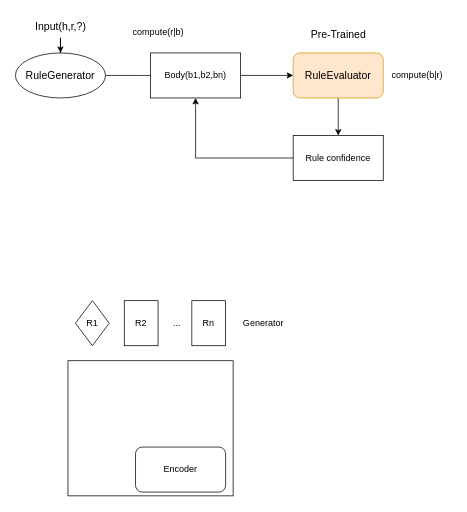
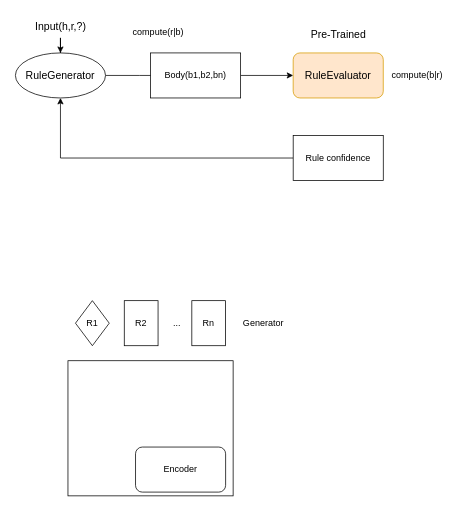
  <mxCell id="0" />
  <mxCell id="1" parent="0" />
  <mxCell id="2" value="" style="rounded=0;whiteSpace=wrap;html=1;" vertex="1" parent="1"><mxGeometry x="90" y="480" width="220" height="180" as="geometry" /></mxCell>
  <mxCell id="3" style="edgeStyle=orthogonalEdgeStyle;rounded=0;orthogonalLoop=1;jettySize=auto;html=1;" edge="1" parent="1" source="4"><mxGeometry relative="1" as="geometry"><mxPoint x="230" y="100" as="targetPoint" /></mxGeometry></mxCell>
  <mxCell id="4" value="&lt;font style=&quot;font-size: 14px;&quot;&gt;RuleGenerator&lt;/font&gt;" style="ellipse;whiteSpace=wrap;html=1;" vertex="1" parent="1"><mxGeometry x="20" y="70" width="120" height="60" as="geometry" /></mxCell>
- <mxCell id="5" style="edgeStyle=orthogonalEdgeStyle;rounded=0;orthogonalLoop=1;jettySize=auto;html=1;" edge="1" parent="1" source="6" target="12"><mxGeometry relative="1" as="geometry" /></mxCell>
  <mxCell id="6" value="&lt;font style=&quot;font-size: 14px;&quot;&gt;RuleEvaluator&lt;br&gt;&lt;/font&gt;" style="rounded=1;whiteSpace=wrap;html=1;fillColor=#ffe6cc;strokeColor=#d79b00;" vertex="1" parent="1"><mxGeometry x="390" y="70" width="120" height="60" as="geometry" /></mxCell>
  <mxCell id="7" style="edgeStyle=orthogonalEdgeStyle;rounded=0;orthogonalLoop=1;jettySize=auto;html=1;entryX=0.5;entryY=0;entryDx=0;entryDy=0;" edge="1" parent="1" source="8" target="4"><mxGeometry relative="1" as="geometry" /></mxCell>
  <mxCell id="8" value="&lt;font style=&quot;font-size: 14px;&quot;&gt;Input(h,r,?)&lt;/font&gt;" style="text;html=1;align=center;verticalAlign=middle;resizable=0;points=[];autosize=1;strokeColor=none;fillColor=none;" vertex="1" parent="1"><mxGeometry x="35" y="20" width="90" height="30" as="geometry" /></mxCell>
  <mxCell id="9" style="edgeStyle=orthogonalEdgeStyle;rounded=0;orthogonalLoop=1;jettySize=auto;html=1;" edge="1" parent="1" source="10" target="6"><mxGeometry relative="1" as="geometry" /></mxCell>
  <mxCell id="10" value="Body(b1,b2,bn)" style="rounded=0;whiteSpace=wrap;html=1;" vertex="1" parent="1"><mxGeometry x="200" y="70" width="120" height="60" as="geometry" /></mxCell>
- <mxCell id="11" style="edgeStyle=orthogonalEdgeStyle;rounded=0;orthogonalLoop=1;jettySize=auto;html=1;" edge="1" parent="1" source="12" target="10"><mxGeometry relative="1" as="geometry" /></mxCell>
+ <mxCell id="11" style="edgeStyle=orthogonalEdgeStyle;rounded=0;orthogonalLoop=1;jettySize=auto;html=1;" edge="1" parent="1" source="12" target="4"><mxGeometry relative="1" as="geometry" /></mxCell>
  <mxCell id="12" value="Rule confidence" style="rounded=0;whiteSpace=wrap;html=1;" vertex="1" parent="1"><mxGeometry x="390" y="180" width="120" height="60" as="geometry" /></mxCell>
  <mxCell id="13" value="&lt;font style=&quot;font-size: 14px;&quot;&gt;Pre-Trained&lt;/font&gt;" style="text;html=1;align=center;verticalAlign=middle;resizable=0;points=[];autosize=1;strokeColor=none;fillColor=none;" vertex="1" parent="1"><mxGeometry x="400" y="30" width="100" height="30" as="geometry" /></mxCell>
  <mxCell id="14" value="compute(b|r)" style="text;html=1;align=center;verticalAlign=middle;resizable=0;points=[];autosize=1;strokeColor=none;fillColor=none;" vertex="1" parent="1"><mxGeometry x="510" y="85" width="90" height="30" as="geometry" /></mxCell>
  <mxCell id="15" value="compute(r|b)" style="text;html=1;align=center;verticalAlign=middle;resizable=0;points=[];autosize=1;strokeColor=none;fillColor=none;" vertex="1" parent="1"><mxGeometry x="165" y="28" width="90" height="30" as="geometry" /></mxCell>
  <mxCell id="16" value="Encoder" style="rounded=1;whiteSpace=wrap;html=1;" vertex="1" parent="1"><mxGeometry x="180" y="595" width="120" height="60" as="geometry" /></mxCell>
  <mxCell id="17" value="R1" style="rhombus;whiteSpace=wrap;html=1;" vertex="1" parent="1"><mxGeometry x="100" y="400" width="45" height="60" as="geometry" /></mxCell>
  <mxCell id="18" value="R2" style="rounded=0;whiteSpace=wrap;html=1;" vertex="1" parent="1"><mxGeometry x="165" y="400" width="45" height="60" as="geometry" /></mxCell>
  <mxCell id="19" value="Rn" style="rounded=0;whiteSpace=wrap;html=1;" vertex="1" parent="1"><mxGeometry x="255" y="400" width="45" height="60" as="geometry" /></mxCell>
  <mxCell id="20" value="...&lt;br&gt;" style="text;html=1;align=center;verticalAlign=middle;resizable=0;points=[];autosize=1;strokeColor=none;fillColor=none;" vertex="1" parent="1"><mxGeometry x="220" y="415" width="30" height="30" as="geometry" /></mxCell>
  <mxCell id="21" value="Generator&lt;br&gt;" style="text;html=1;align=center;verticalAlign=middle;resizable=0;points=[];autosize=1;strokeColor=none;fillColor=none;" vertex="1" parent="1"><mxGeometry x="310" y="415" width="80" height="30" as="geometry" /></mxCell>
